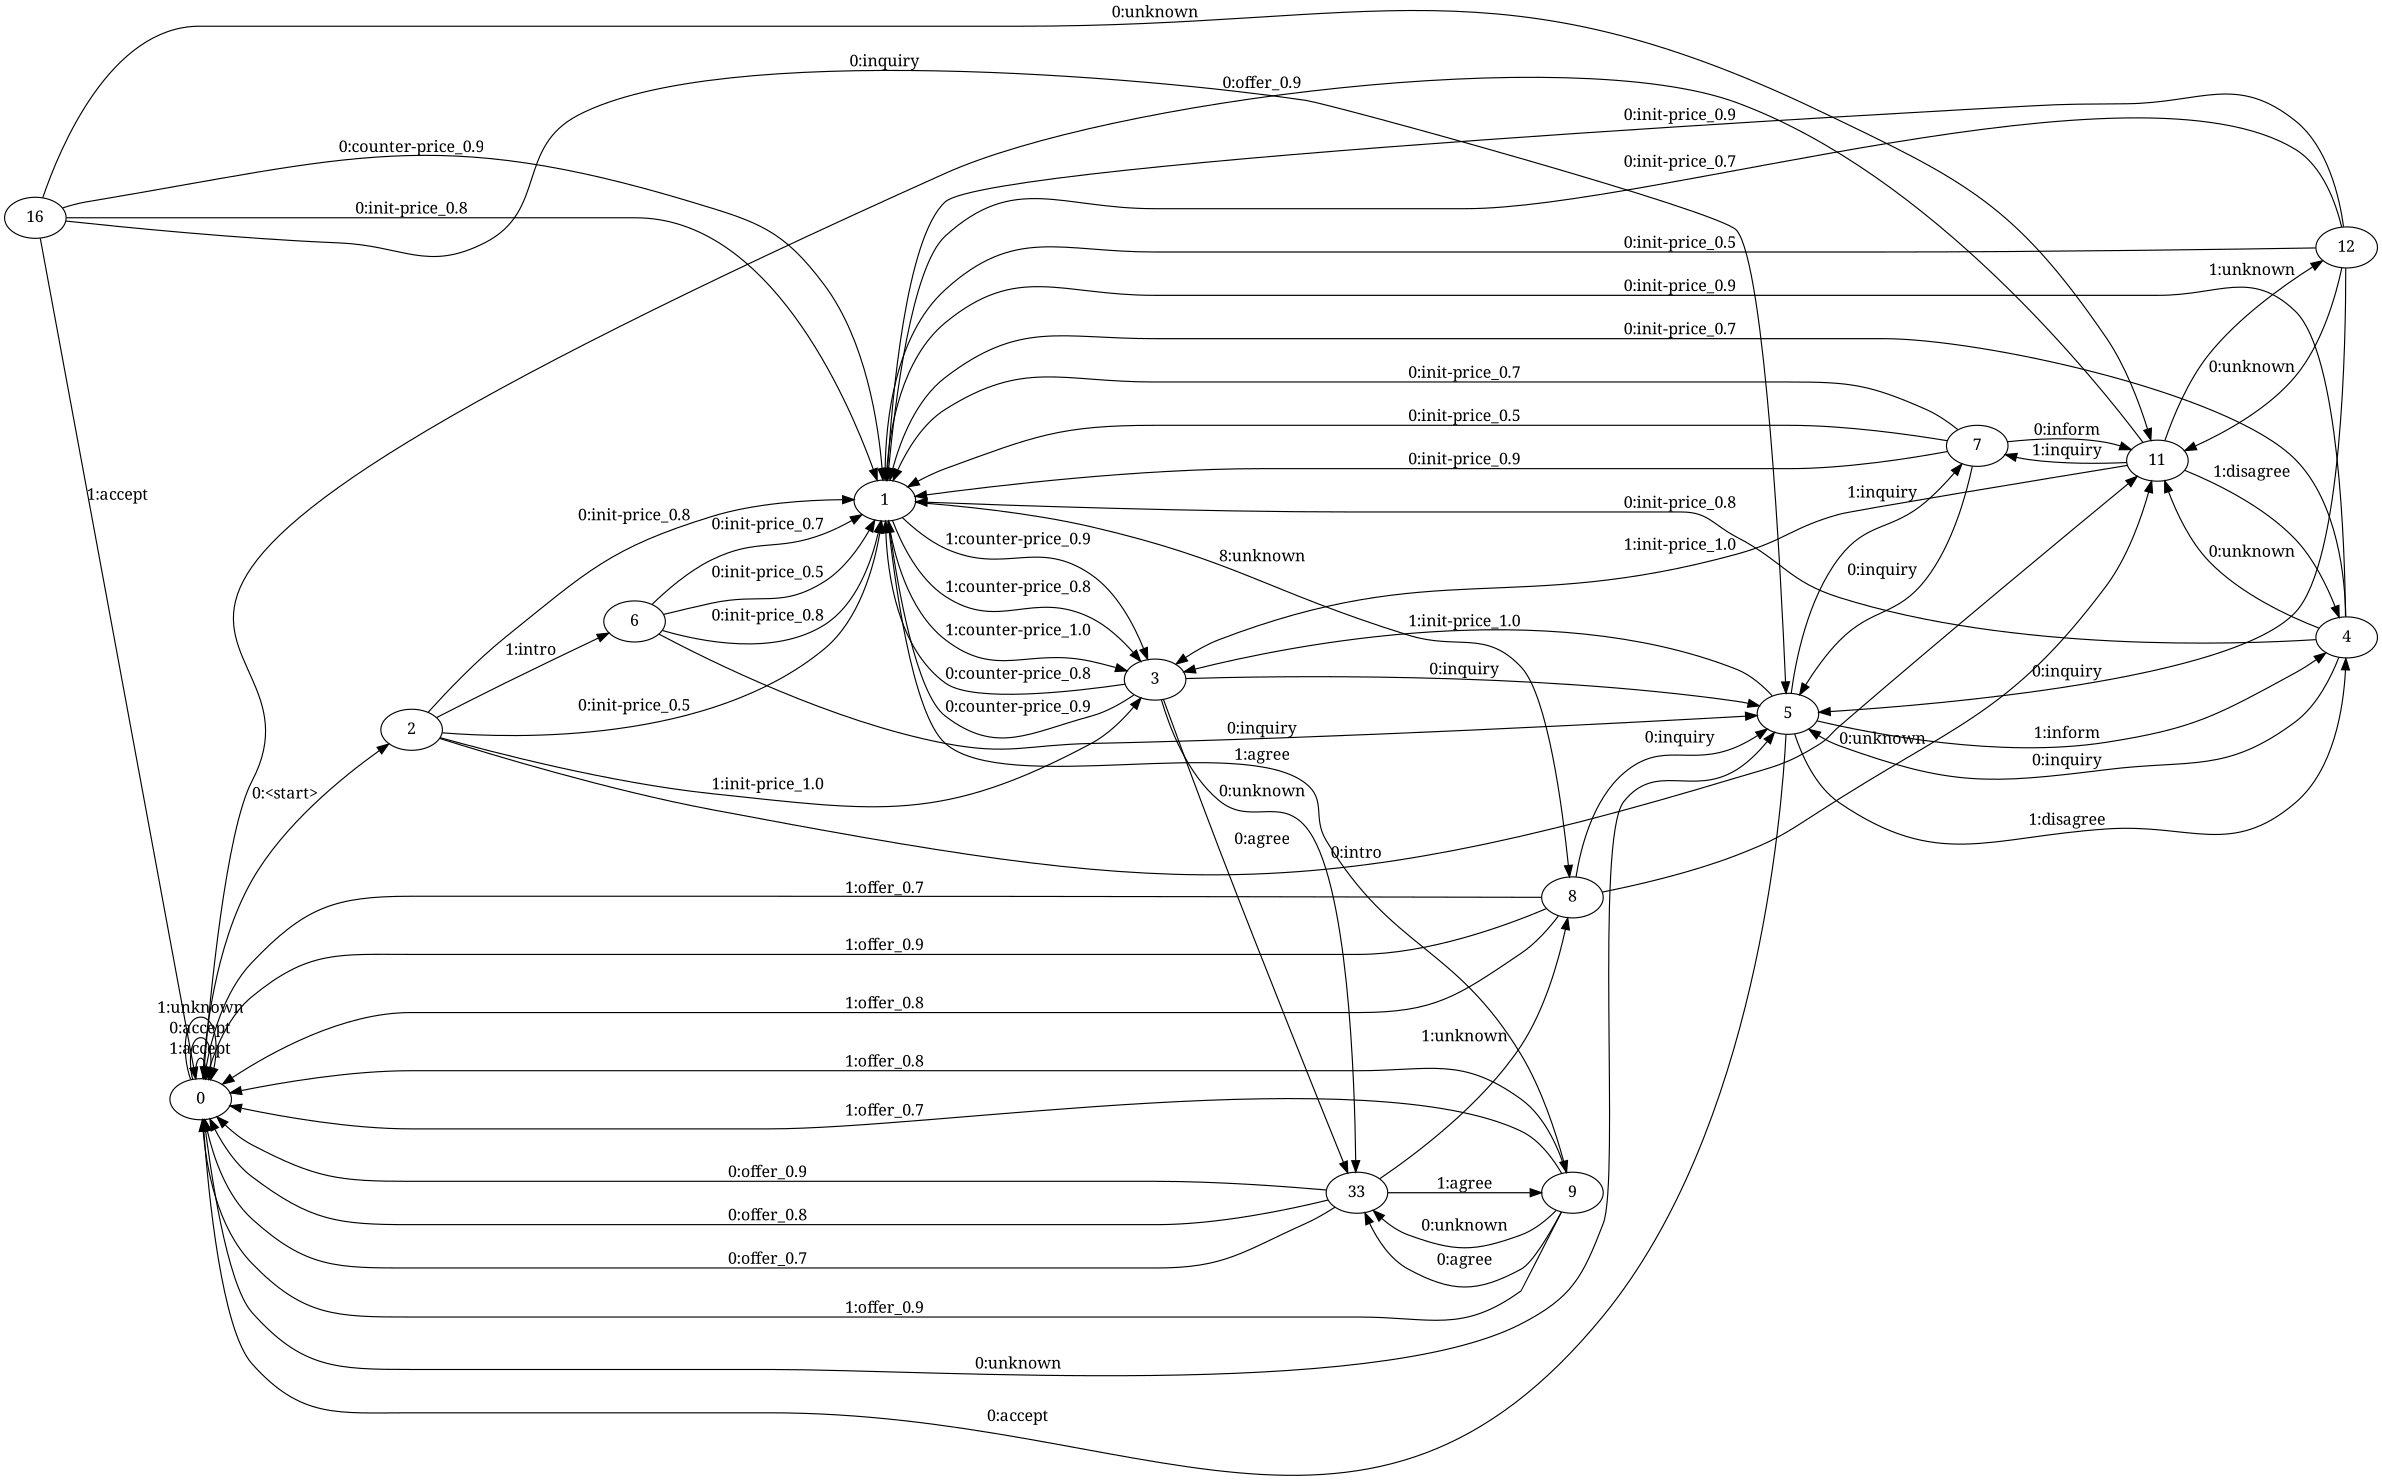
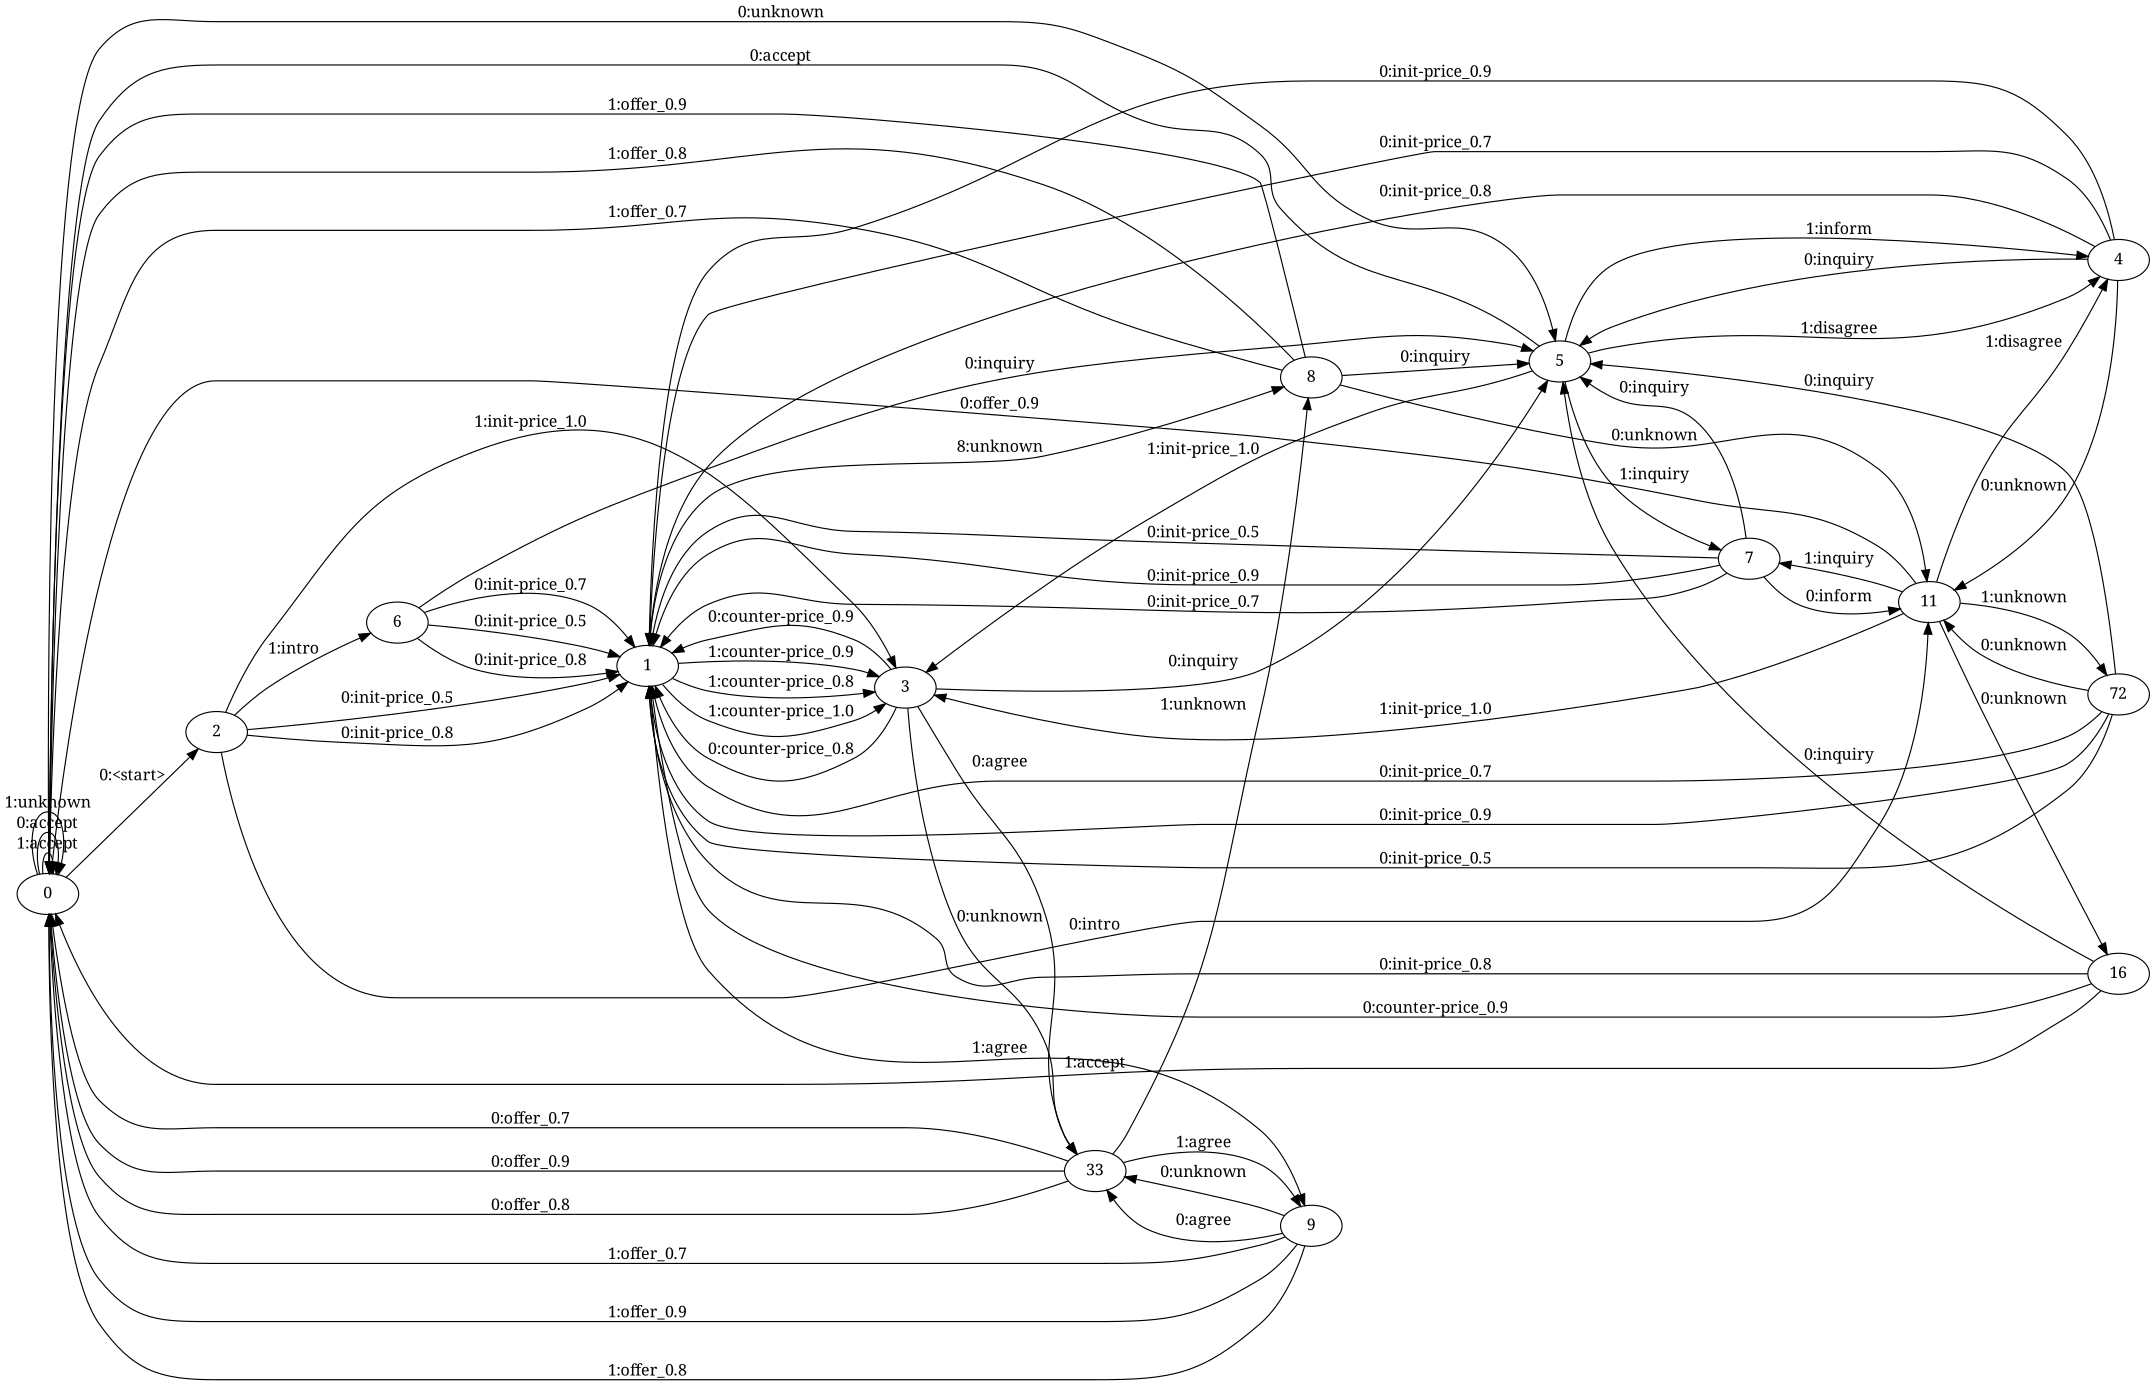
  digraph {
    fontname="Noto Serif"
    rankdir=LR
    node [fontname="Noto Serif"]
    edge [fontname="Noto Serif"]
    0
    2
    5
    1
    3
    11
    6
    4
    7
    8
    9
    n12 [label=33]
-   12
+   12 [label=72]
    n14 [label=16]
    0 -> 0 [label="1:accept"]
    0 -> 0 [label="0:accept"]
    0 -> 0 [label="1:unknown"]
    0 -> 2 [label="0:<start>"]
    0 -> 5 [label="0:unknown"]
    2 -> 1 [label="0:init-price_0.5"]
    2 -> 1 [label="0:init-price_0.8"]
    2 -> 3 [label="1:init-price_1.0"]
    2 -> 11 [label="0:intro"]
    2 -> 6 [label="1:intro"]
    5 -> 0 [label="0:accept"]
    5 -> 3 [label="1:init-price_1.0"]
    5 -> 4 [label="1:inform"]
    5 -> 4 [label="1:disagree"]
    5 -> 7 [label="1:inquiry"]
    1 -> 3 [label="1:counter-price_0.9"]
    1 -> 3 [label="1:counter-price_0.8"]
    1 -> 3 [label="1:counter-price_1.0"]
    1 -> 8 [label="8:unknown"]
    1 -> 9 [label="1:agree"]
    3 -> 5 [label="0:inquiry"]
    3 -> 1 [label="0:counter-price_0.8"]
    3 -> 1 [label="0:counter-price_0.9"]
    3 -> n12 [label="0:unknown"]
    3 -> n12 [label="0:agree"]
    11 -> 0 [label="0:offer_0.9"]
    11 -> 3 [label="1:init-price_1.0"]
    11 -> 4 [label="1:disagree"]
    11 -> 7 [label="1:inquiry"]
    11 -> 12 [label="1:unknown"]
    6 -> 5 [label="0:inquiry"]
    6 -> 1 [label="0:init-price_0.7"]
    6 -> 1 [label="0:init-price_0.5"]
    6 -> 1 [label="0:init-price_0.8"]
    4 -> 5 [label="0:inquiry"]
    4 -> 1 [label="0:init-price_0.9"]
    4 -> 1 [label="0:init-price_0.7"]
    4 -> 1 [label="0:init-price_0.8"]
    4 -> 11 [label="0:unknown"]
    7 -> 5 [label="0:inquiry"]
    7 -> 1 [label="0:init-price_0.9"]
    7 -> 1 [label="0:init-price_0.7"]
    7 -> 1 [label="0:init-price_0.5"]
    7 -> 11 [label="0:inform"]
    8 -> 0 [label="1:offer_0.9"]
    8 -> 0 [label="1:offer_0.8"]
    8 -> 0 [label="1:offer_0.7"]
    8 -> 5 [label="0:inquiry"]
    8 -> 11 [label="0:unknown"]
    9 -> 0 [label="1:offer_0.9"]
    9 -> 0 [label="1:offer_0.8"]
    9 -> 0 [label="1:offer_0.7"]
    9 -> n12 [label="0:unknown"]
    9 -> n12 [label="0:agree"]
    n12 -> 0 [label="0:offer_0.9"]
    n12 -> 0 [label="0:offer_0.8"]
    n12 -> 0 [label="0:offer_0.7"]
    n12 -> 8 [label="1:unknown"]
    n12 -> 9 [label="1:agree"]
    12 -> 5 [label="0:inquiry"]
    12 -> 1 [label="0:init-price_0.7"]
    12 -> 1 [label="0:init-price_0.9"]
    12 -> 1 [label="0:init-price_0.5"]
    12 -> 11 [label="0:unknown"]
    n14 -> 0 [label="1:accept"]
    n14 -> 5 [label="0:inquiry"]
    n14 -> 1 [label="0:init-price_0.8"]
    n14 -> 1 [label="0:counter-price_0.9"]
-   n14 -> 11 [label="0:unknown"]
+   11 -> n14 [label="0:unknown"]
  }
